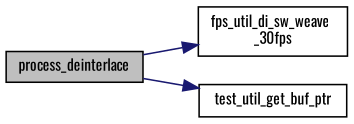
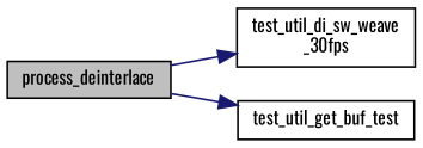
  digraph {
    fontname=Oswald
    rankdir=LR
    node [color=black fillcolor=white fontname=Oswald fontsize=10 shape=record style=filled]
    edge [color=midnightblue fontname=Oswald fontsize=10 labelfontname=Helvetica labelfontsize=10 style=solid]
    n1 [fillcolor=grey75 fontcolor=black height=0.2 label=process_deinterlace width=0.4]
-   n2 [height=0.2 label="fps_util_di_sw_weave\l_30fps" width=0.4]
-   n3 [height=0.2 label=test_util_get_buf_ptr width=0.4]
+   n2 [height=0.2 label="test_util_di_sw_weave\l_30fps" width=0.4]
+   n3 [height=0.2 label=test_util_get_buf_test width=0.4]
    n1 -> n2
    n1 -> n3
  }
